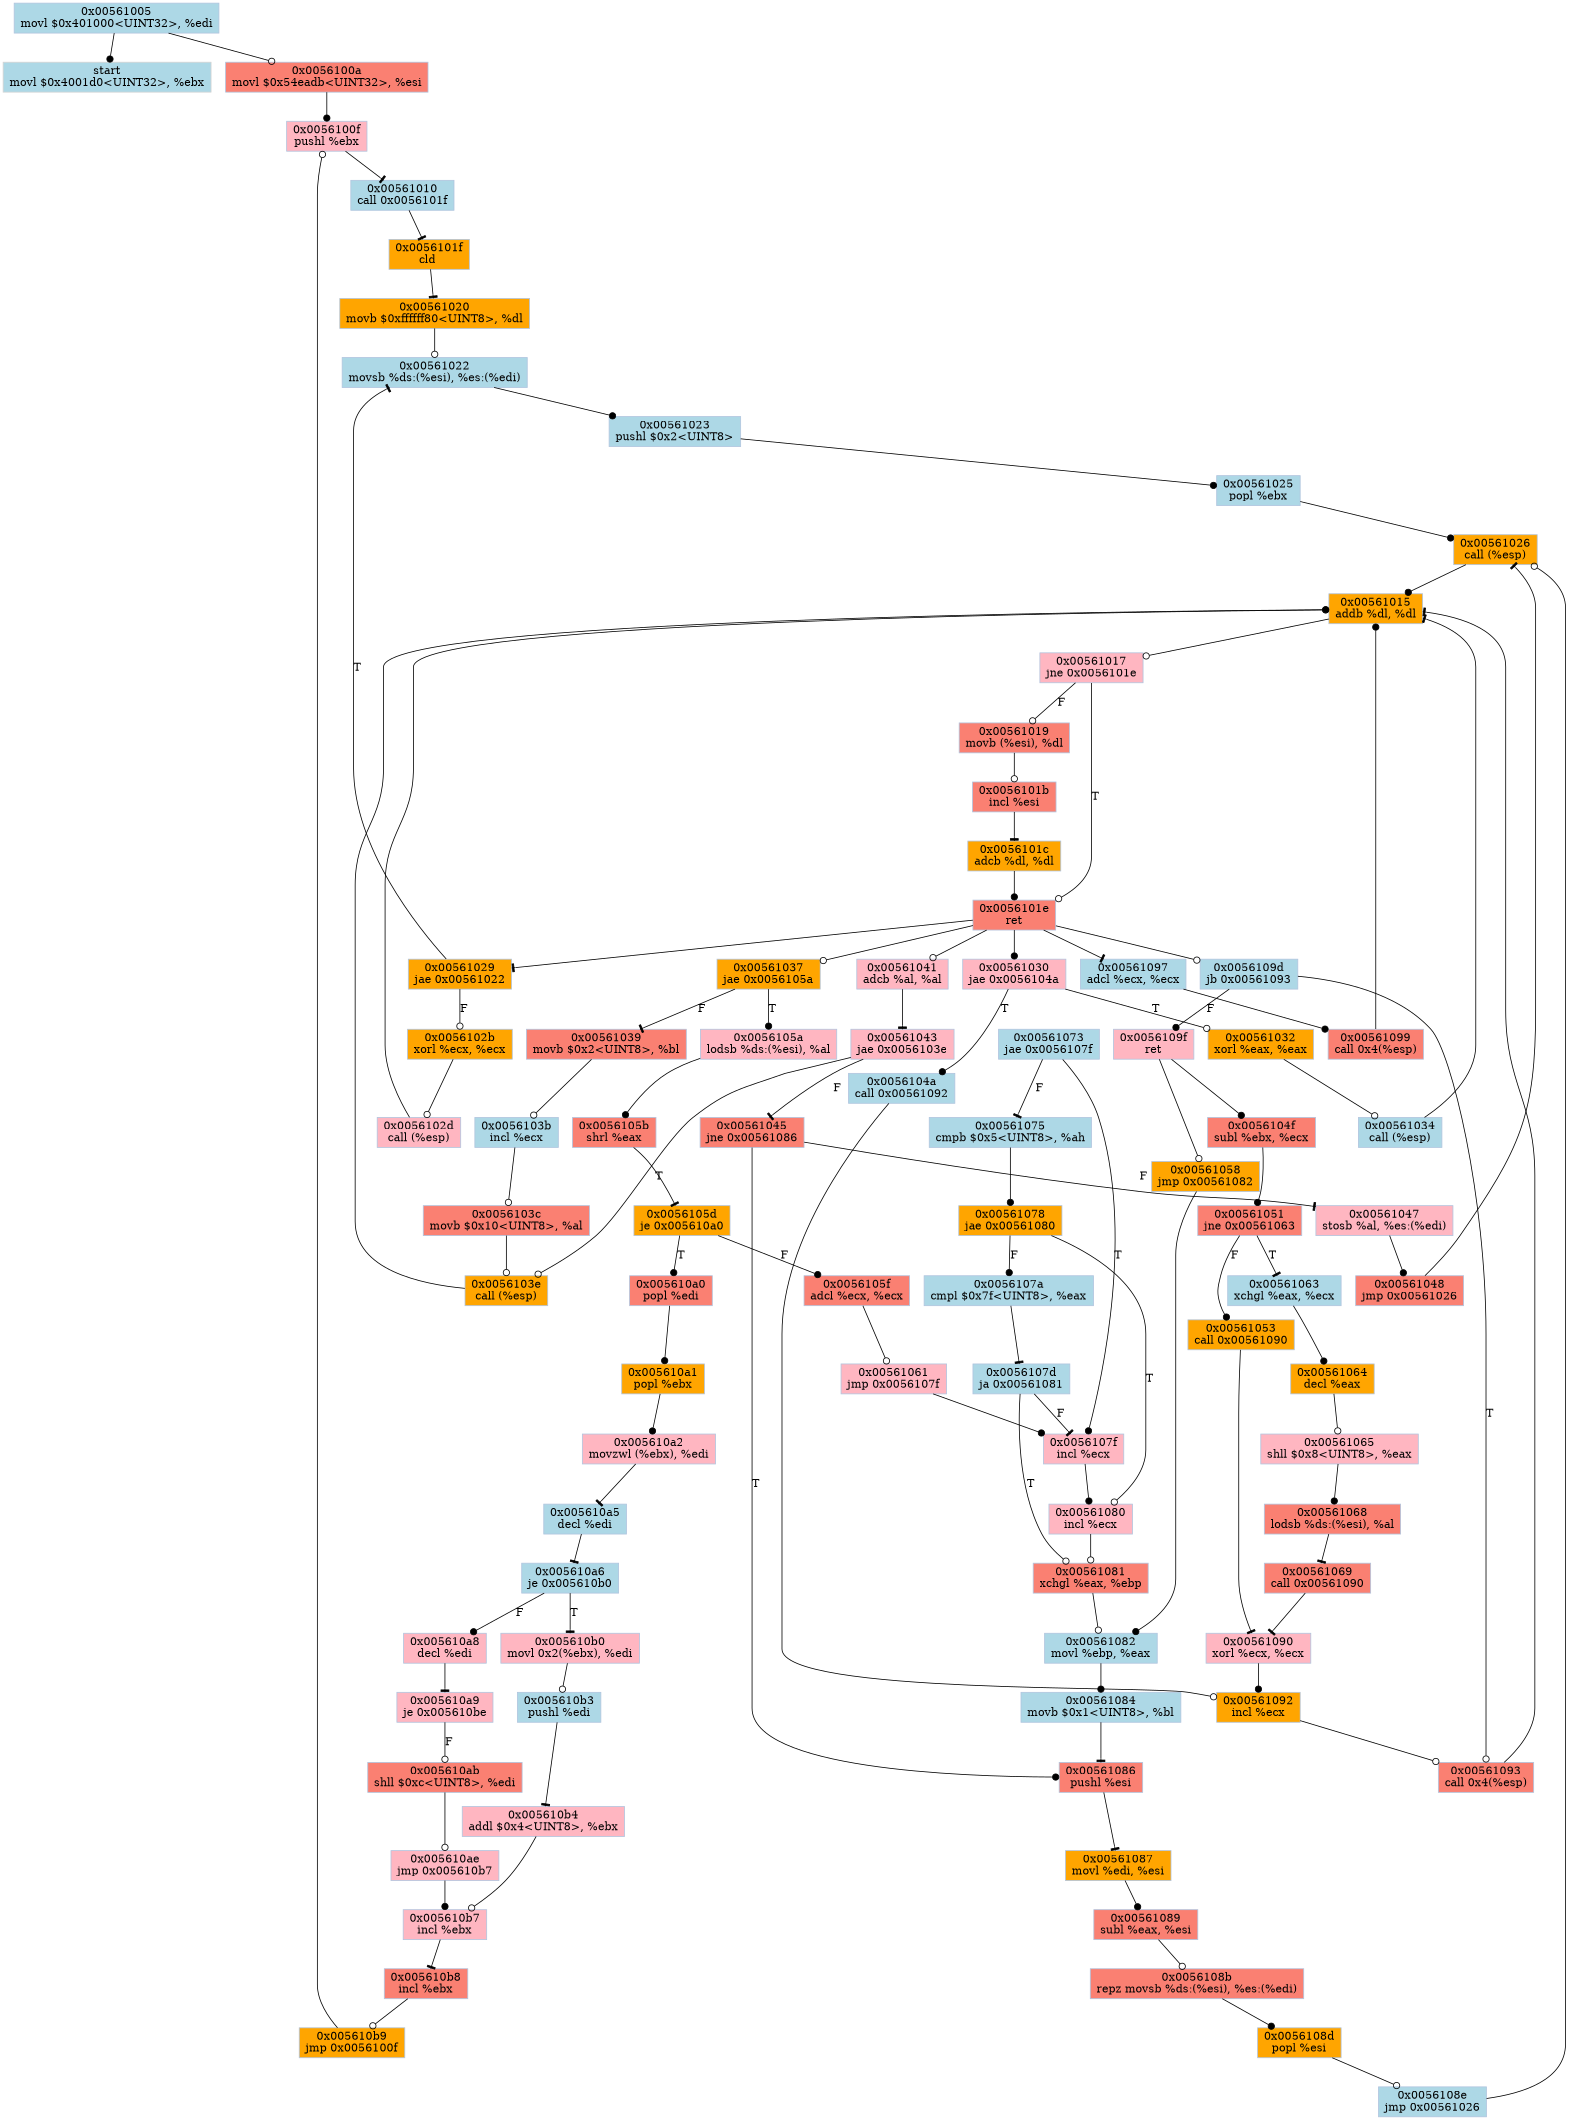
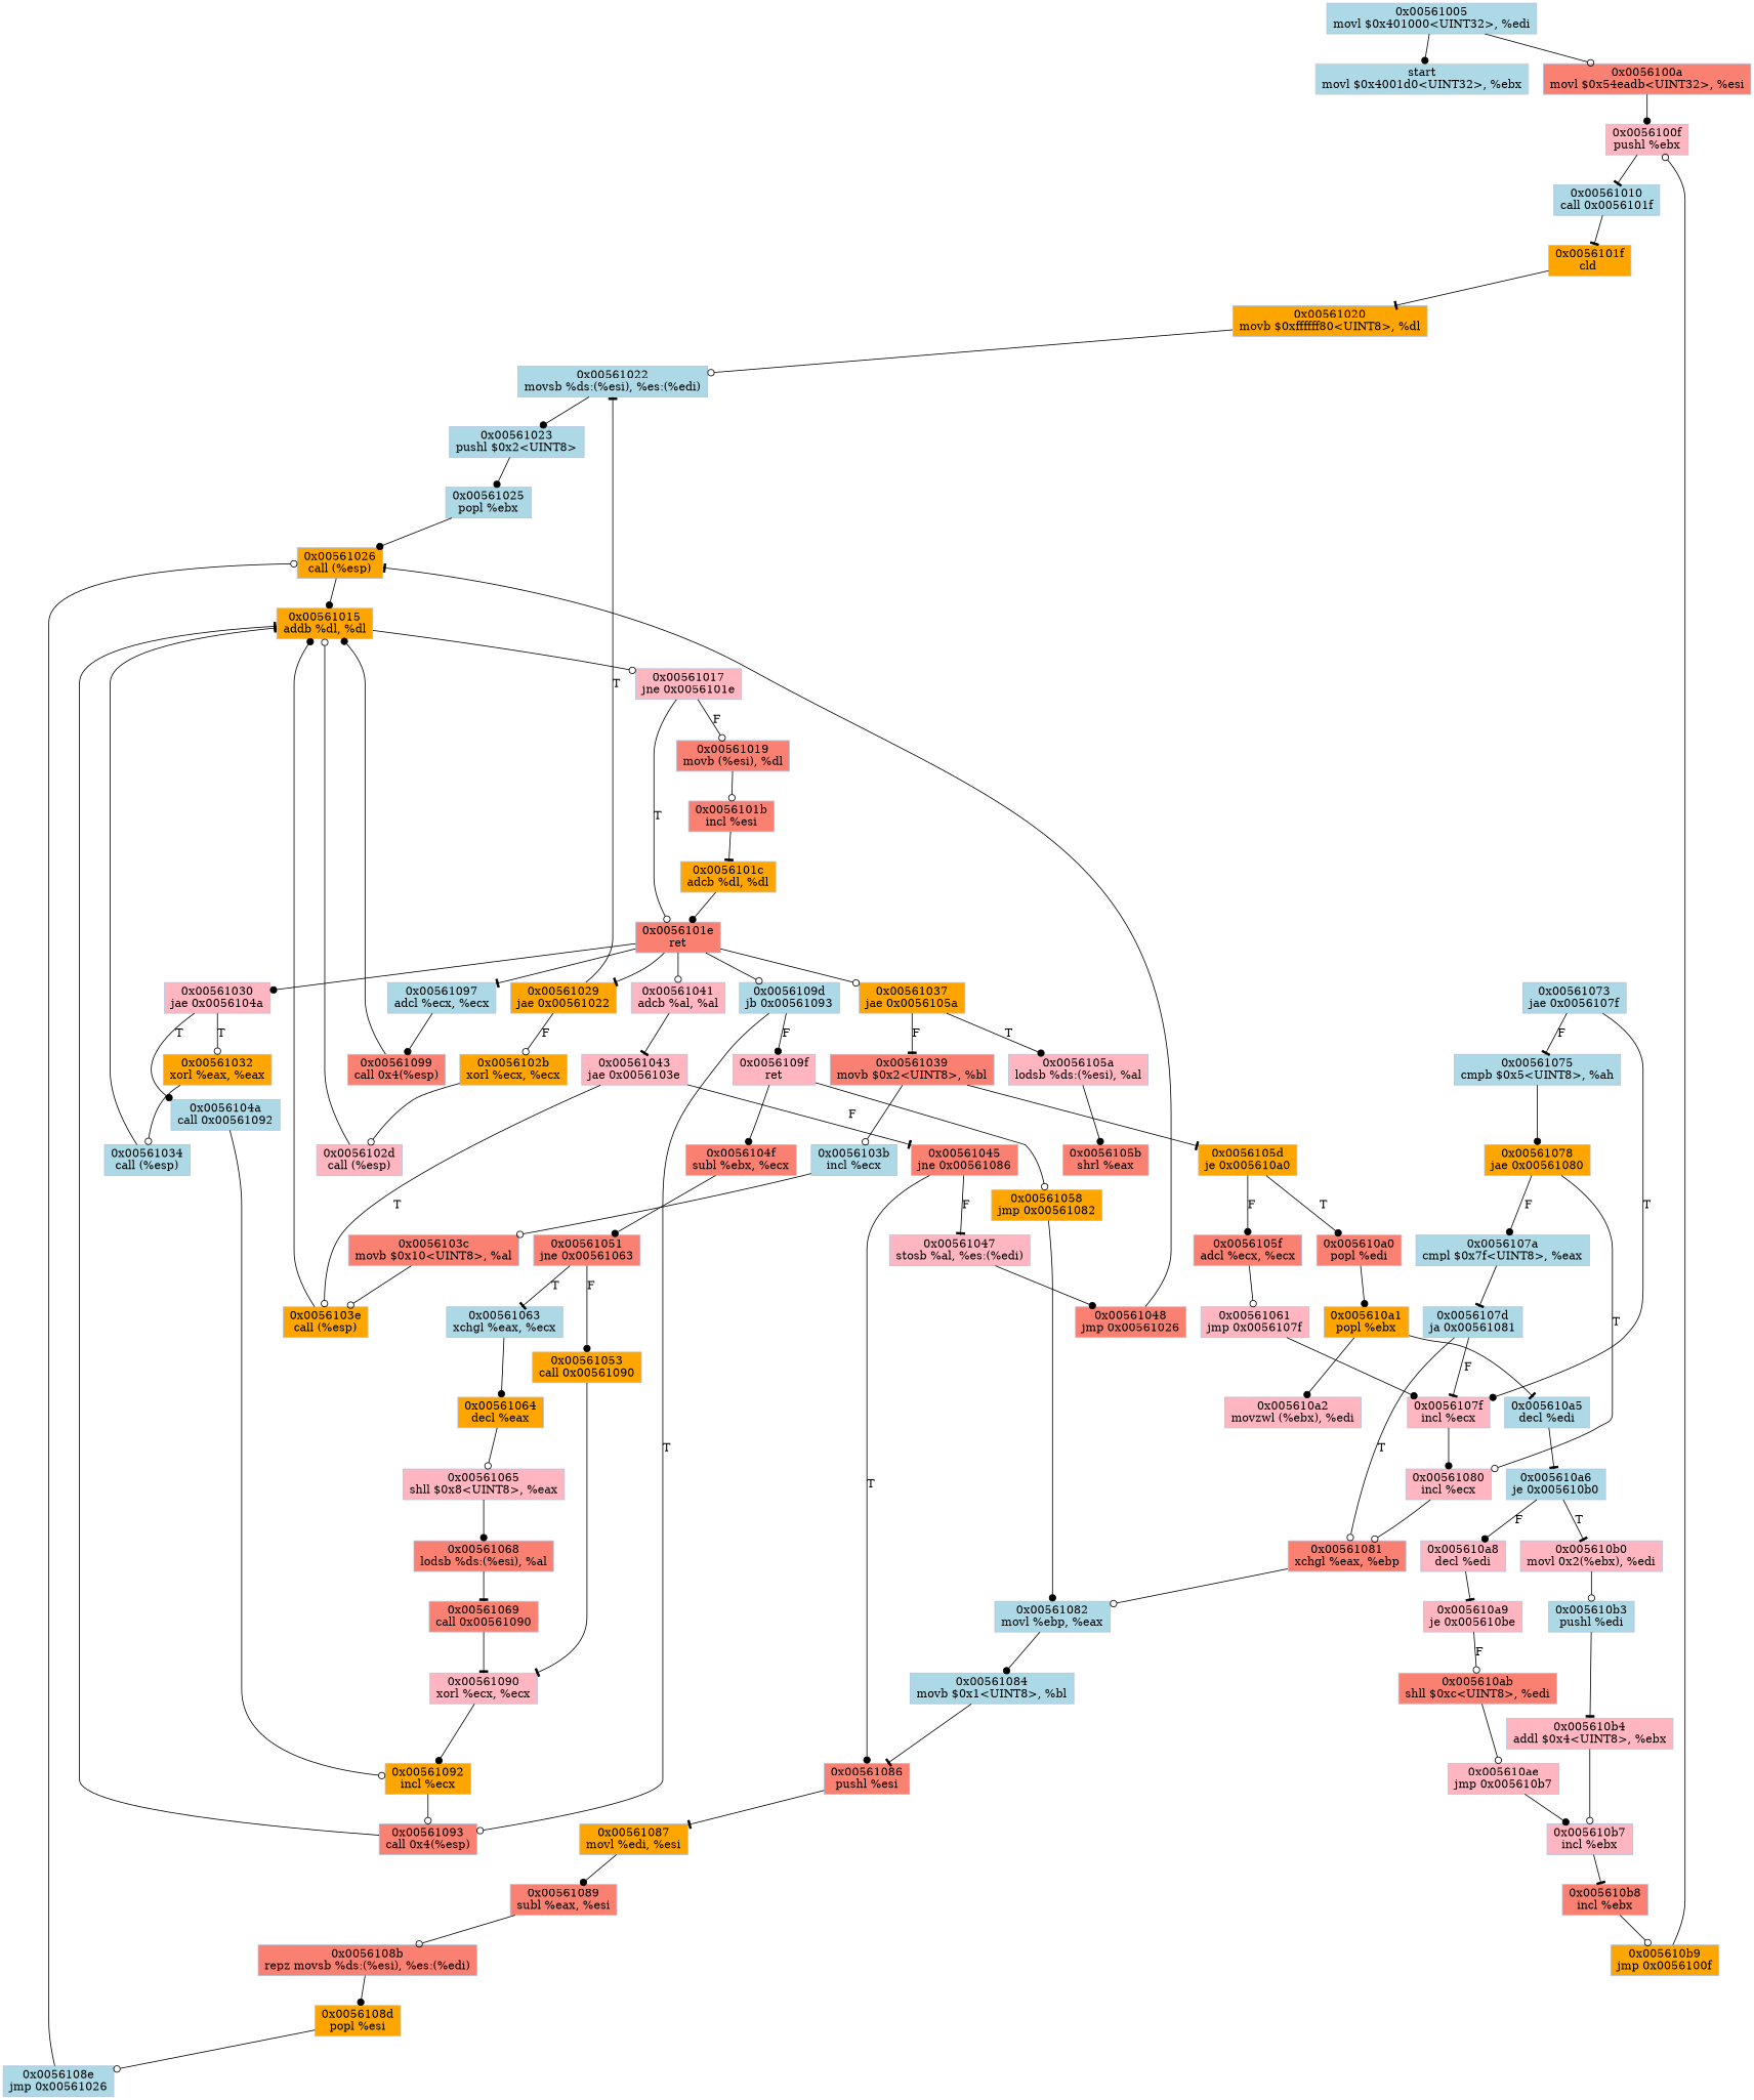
  digraph {
    node [color=lightsteelblue fillcolor=salmon shape=rectangle style=filled]
    edge [arrowhead=dot color="#000000"]
    n1 [color=lightgrey fillcolor=lightblue label="start\nmovl $0x4001d0<UINT32>, %ebx"]
    n2 [fillcolor=lightblue label="0x00561005\nmovl $0x401000<UINT32>, %edi"]
    n3 [label="0x0056100a\nmovl $0x54eadb<UINT32>, %esi"]
    n4 [fillcolor=lightpink label="0x0056100f\npushl %ebx"]
    n5 [fillcolor=lightblue label="0x00561010\ncall 0x0056101f"]
    n6 [fillcolor=orange label="0x0056101f\ncld "]
    n7 [fillcolor=orange label="0x00561020\nmovb $0xffffff80<UINT8>, %dl"]
    n8 [fillcolor=lightblue label="0x00561022\nmovsb %ds:(%esi), %es:(%edi)"]
    n9 [fillcolor=lightblue label="0x00561023\npushl $0x2<UINT8>"]
    n10 [fillcolor=lightblue label="0x00561025\npopl %ebx"]
    n11 [fillcolor=orange label="0x00561026\ncall (%esp)"]
    n12 [fillcolor=orange label="0x00561015\naddb %dl, %dl"]
    n13 [fillcolor=lightpink label="0x00561017\njne 0x0056101e"]
    n14 [label="0x00561019\nmovb (%esi), %dl"]
    n15 [label="0x0056101e\nret"]
    n16 [label="0x0056101b\nincl %esi"]
    n17 [fillcolor=orange label="0x00561029\njae 0x00561022"]
    n18 [fillcolor=lightpink label="0x00561030\njae 0x0056104a"]
    n19 [fillcolor=orange label="0x00561037\njae 0x0056105a"]
    n20 [fillcolor=lightpink label="0x00561041\nadcb %al, %al"]
    n21 [fillcolor=lightblue label="0x00561097\nadcl %ecx, %ecx"]
    n22 [fillcolor=lightblue label="0x0056109d\njb 0x00561093"]
    n23 [fillcolor=orange label="0x0056101c\nadcb %dl, %dl"]
    n24 [fillcolor=orange label="0x0056102b\nxorl %ecx, %ecx"]
    n25 [fillcolor=orange label="0x00561032\nxorl %eax, %eax"]
    n26 [fillcolor=lightblue label="0x0056104a\ncall 0x00561092"]
    n27 [label="0x00561039\nmovb $0x2<UINT8>, %bl"]
    n28 [fillcolor=lightpink label="0x0056105a\nlodsb %ds:(%esi), %al"]
    n29 [fillcolor=lightpink label="0x00561043\njae 0x0056103e"]
    n30 [label="0x00561099\ncall 0x4(%esp)"]
    n31 [label="0x00561093\ncall 0x4(%esp)"]
    n32 [fillcolor=lightpink label="0x0056109f\nret"]
    n33 [fillcolor=lightpink label="0x0056102d\ncall (%esp)"]
    n34 [fillcolor=lightblue label="0x00561034\ncall (%esp)"]
    n35 [fillcolor=orange label="0x00561092\nincl %ecx"]
    n36 [fillcolor=lightblue label="0x0056103b\nincl %ecx"]
    n37 [label="0x0056105b\nshrl %eax"]
    n38 [label="0x0056103c\nmovb $0x10<UINT8>, %al"]
    n39 [fillcolor=orange label="0x0056103e\ncall (%esp)"]
    n40 [label="0x00561045\njne 0x00561086"]
    n41 [fillcolor=lightpink label="0x00561047\nstosb %al, %es:(%edi)"]
    n42 [label="0x00561086\npushl %esi"]
    n43 [label="0x00561048\njmp 0x00561026"]
    n44 [fillcolor=orange label="0x00561087\nmovl %edi, %esi"]
    n45 [fillcolor=orange label="0x0056105d\nje 0x005610a0"]
    n46 [label="0x0056105f\nadcl %ecx, %ecx"]
    n47 [label="0x005610a0\npopl %edi"]
    n48 [fillcolor=lightpink label="0x00561061\njmp 0x0056107f"]
    n49 [fillcolor=orange label="0x005610a1\npopl %ebx"]
    n50 [fillcolor=lightpink label="0x0056107f\nincl %ecx"]
    n51 [fillcolor=lightpink label="0x00561080\nincl %ecx"]
    n52 [label="0x00561081\nxchgl %eax, %ebp"]
    n53 [fillcolor=lightblue label="0x00561082\nmovl %ebp, %eax"]
    n54 [fillcolor=lightblue label="0x00561084\nmovb $0x1<UINT8>, %bl"]
    n55 [label="0x00561089\nsubl %eax, %esi"]
    n56 [label="0x0056108b\nrepz movsb %ds:(%esi), %es:(%edi)"]
    n57 [fillcolor=orange label="0x0056108d\npopl %esi"]
    n58 [fillcolor=lightblue label="0x0056108e\njmp 0x00561026"]
    n59 [label="0x0056104f\nsubl %ebx, %ecx"]
    n60 [fillcolor=orange label="0x00561058\njmp 0x00561082"]
    n61 [label="0x00561051\njne 0x00561063"]
    n62 [fillcolor=lightblue label="0x00561063\nxchgl %eax, %ecx"]
    n63 [fillcolor=orange label="0x00561053\ncall 0x00561090"]
    n64 [fillcolor=orange label="0x00561064\ndecl %eax"]
    n65 [fillcolor=lightpink label="0x00561090\nxorl %ecx, %ecx"]
    n66 [fillcolor=lightpink label="0x00561065\nshll $0x8<UINT8>, %eax"]
    n67 [label="0x00561068\nlodsb %ds:(%esi), %al"]
    n68 [label="0x00561069\ncall 0x00561090"]
    n69 [fillcolor=lightblue label="0x00561073\njae 0x0056107f"]
    n70 [fillcolor=lightblue label="0x00561075\ncmpb $0x5<UINT8>, %ah"]
    n71 [fillcolor=orange label="0x00561078\njae 0x00561080"]
    n72 [fillcolor=lightblue label="0x0056107a\ncmpl $0x7f<UINT8>, %eax"]
    n73 [fillcolor=lightblue label="0x0056107d\nja 0x00561081"]
    n74 [fillcolor=lightpink label="0x005610a2\nmovzwl (%ebx), %edi"]
    n75 [fillcolor=lightblue label="0x005610a5\ndecl %edi"]
    n76 [fillcolor=lightblue label="0x005610a6\nje 0x005610b0"]
    n77 [fillcolor=lightpink label="0x005610a8\ndecl %edi"]
    n78 [fillcolor=lightpink label="0x005610b0\nmovl 0x2(%ebx), %edi"]
    n79 [fillcolor=lightpink label="0x005610a9\nje 0x005610be"]
    n80 [fillcolor=lightblue label="0x005610b3\npushl %edi"]
    n81 [label="0x005610ab\nshll $0xc<UINT8>, %edi"]
    n82 [fillcolor=lightpink label="0x005610ae\njmp 0x005610b7"]
    n83 [fillcolor=lightpink label="0x005610b7\nincl %ebx"]
    n84 [label="0x005610b8\nincl %ebx"]
    n85 [fillcolor=orange label="0x005610b9\njmp 0x0056100f"]
    n86 [fillcolor=lightpink label="0x005610b4\naddl $0x4<UINT8>, %ebx"]
    n2 -> n1
    n2 -> n3 [arrowhead=odot]
    n3 -> n4
    n4 -> n5 [arrowhead=tee]
    n5 -> n6 [arrowhead=tee]
    n6 -> n7 [arrowhead=tee]
    n7 -> n8 [arrowhead=odot]
    n8 -> n9
    n9 -> n10
    n10 -> n11
    n11 -> n12
    n12 -> n13 [arrowhead=odot]
    n13 -> n14 [arrowhead=odot label=F]
    n13 -> n15 [arrowhead=odot label=T]
    n14 -> n16 [arrowhead=odot]
    n15 -> n17 [arrowhead=tee]
    n15 -> n18
    n15 -> n19 [arrowhead=odot]
    n15 -> n20 [arrowhead=odot]
    n15 -> n21 [arrowhead=tee]
    n15 -> n22 [arrowhead=odot]
    n16 -> n23 [arrowhead=tee]
    n17 -> n8 [arrowhead=tee label=T]
    n17 -> n24 [arrowhead=odot label=F]
    n18 -> n25 [arrowhead=odot label=T]
    n18 -> n26 [label=T]
    n19 -> n27 [arrowhead=tee label=F]
    n19 -> n28 [label=T]
    n20 -> n29 [arrowhead=tee]
    n21 -> n30
    n22 -> n31 [arrowhead=odot label=T]
    n22 -> n32 [label=F]
    n23 -> n15
    n24 -> n33 [arrowhead=odot]
    n25 -> n34 [arrowhead=odot]
    n26 -> n35 [arrowhead=odot]
    n27 -> n36 [arrowhead=odot]
    n28 -> n37
    n29 -> n39 [arrowhead=odot label=T]
    n29 -> n40 [arrowhead=tee label=F]
    n30 -> n12
    n31 -> n12 [arrowhead=tee]
    n32 -> n59
    n32 -> n60 [arrowhead=odot]
    n33 -> n12 [arrowhead=odot]
    n34 -> n12 [arrowhead=tee]
    n35 -> n31 [arrowhead=odot]
    n36 -> n38 [arrowhead=odot]
-   n37 -> n45 [arrowhead=tee]
+   n27 -> n45 [arrowhead=tee]
    n38 -> n39 [arrowhead=odot]
    n39 -> n12
    n40 -> n41 [arrowhead=tee label=F]
    n40 -> n42 [label=T]
    n41 -> n43
    n42 -> n44 [arrowhead=tee]
    n43 -> n11 [arrowhead=tee]
    n44 -> n55
    n45 -> n46 [label=F]
    n45 -> n47 [label=T]
    n46 -> n48 [arrowhead=odot]
    n47 -> n49
    n48 -> n50
    n49 -> n74
    n50 -> n51
    n51 -> n52 [arrowhead=odot]
    n52 -> n53 [arrowhead=odot]
    n53 -> n54
    n54 -> n42 [arrowhead=tee]
    n55 -> n56 [arrowhead=odot]
    n56 -> n57
    n57 -> n58 [arrowhead=odot]
    n58 -> n11 [arrowhead=odot]
    n59 -> n61
    n60 -> n53
    n61 -> n62 [arrowhead=tee label=T]
    n61 -> n63 [label=F]
    n62 -> n64
    n63 -> n65 [arrowhead=tee]
    n64 -> n66 [arrowhead=odot]
    n65 -> n35
    n66 -> n67
    n67 -> n68 [arrowhead=tee]
    n68 -> n65 [arrowhead=tee]
    n69 -> n50 [label=T]
    n69 -> n70 [arrowhead=tee label=F]
    n70 -> n71
    n71 -> n51 [arrowhead=odot label=T]
    n71 -> n72 [label=F]
    n72 -> n73 [arrowhead=tee]
    n73 -> n50 [arrowhead=tee label=F]
    n73 -> n52 [arrowhead=odot label=T]
-   n74 -> n75 [arrowhead=tee]
+   n49 -> n75 [arrowhead=tee]
    n75 -> n76 [arrowhead=tee]
    n76 -> n77 [label=F]
    n76 -> n78 [arrowhead=tee label=T]
    n77 -> n79 [arrowhead=tee]
    n78 -> n80 [arrowhead=odot]
    n79 -> n81 [arrowhead=odot label=F]
    n80 -> n86 [arrowhead=tee]
    n81 -> n82 [arrowhead=odot]
    n82 -> n83
    n83 -> n84 [arrowhead=tee]
    n84 -> n85 [arrowhead=odot]
    n85 -> n4 [arrowhead=odot]
    n86 -> n83 [arrowhead=odot]
  }
